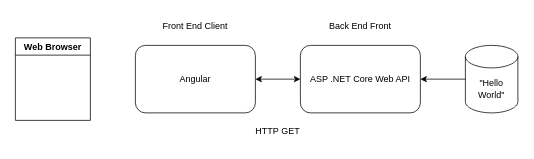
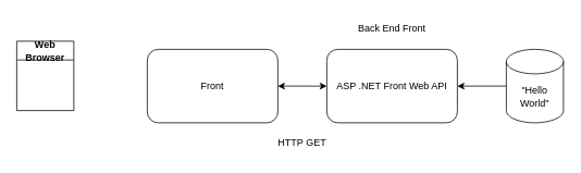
  <mxCell id="0" />
  <mxCell id="1" parent="0" />
- <mxCell id="2" value="Angular" style="rounded=1;whiteSpace=wrap;html=1;" vertex="1" parent="1"><mxGeometry x="180" y="60" width="160" height="90" as="geometry" /></mxCell>
- <mxCell id="3" value="ASP .NET Core Web API" style="rounded=1;whiteSpace=wrap;html=1;" vertex="1" parent="1"><mxGeometry x="400" y="60" width="160" height="90" as="geometry" /></mxCell>
+ <mxCell id="2" value="Front" style="rounded=1;whiteSpace=wrap;html=1;" vertex="1" parent="1"><mxGeometry x="180" y="60" width="160" height="90" as="geometry" /></mxCell>
+ <mxCell id="3" value="ASP .NET Front Web API" style="rounded=1;whiteSpace=wrap;html=1;" vertex="1" parent="1"><mxGeometry x="400" y="60" width="160" height="90" as="geometry" /></mxCell>
  <mxCell id="4" value="&quot;Hello World&quot;" style="shape=cylinder3;whiteSpace=wrap;html=1;boundedLbl=1;backgroundOutline=1;size=15;" vertex="1" parent="1"><mxGeometry x="620" y="60" width="70" height="90" as="geometry" /></mxCell>
  <mxCell id="5" value="" style="endArrow=classic;html=1;rounded=0;exitX=0;exitY=0.5;exitDx=0;exitDy=0;exitPerimeter=0;entryX=1;entryY=0.5;entryDx=0;entryDy=0;" edge="1" parent="1" source="4" target="3"><mxGeometry width="50" height="50" relative="1" as="geometry"><mxPoint x="400" y="300" as="sourcePoint" /><mxPoint x="450" y="250" as="targetPoint" /></mxGeometry></mxCell>
  <mxCell id="6" value="" style="endArrow=classic;startArrow=classic;html=1;rounded=0;entryX=0;entryY=0.5;entryDx=0;entryDy=0;exitX=1;exitY=0.5;exitDx=0;exitDy=0;" edge="1" parent="1" source="2" target="3"><mxGeometry width="50" height="50" relative="1" as="geometry"><mxPoint x="340" y="104.5" as="sourcePoint" /><mxPoint x="400" y="104.5" as="targetPoint" /></mxGeometry></mxCell>
- <mxCell id="7" value="Front End Client" style="text;html=1;align=center;verticalAlign=middle;whiteSpace=wrap;rounded=0;" vertex="1" parent="1"><mxGeometry x="210" y="20" width="100" height="30" as="geometry" /></mxCell>
  <mxCell id="8" value="Back End Front" style="text;html=1;align=center;verticalAlign=middle;whiteSpace=wrap;rounded=0;" vertex="1" parent="1"><mxGeometry x="430" y="20" width="100" height="30" as="geometry" /></mxCell>
- <mxCell id="9" value="Web Browser" style="swimlane;whiteSpace=wrap;html=1;" vertex="1" parent="1"><mxGeometry x="20" y="50" width="100" height="110" as="geometry" /></mxCell>
+ <mxCell id="9" value="Web Browser" style="swimlane;whiteSpace=wrap;html=1;" vertex="1" parent="1"><mxGeometry x="20" y="50" width="70" height="85" as="geometry" /></mxCell>
  <mxCell id="10" value="HTTP GET" style="text;html=1;align=center;verticalAlign=middle;whiteSpace=wrap;rounded=0;" vertex="1" parent="1"><mxGeometry x="320" y="160" width="100" height="30" as="geometry" /></mxCell>
